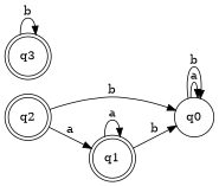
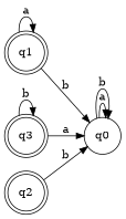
  digraph {
    rankdir=LR
    node [shape=doublecircle]
    q0 [shape=circle]
    q1
    q3
    q2
    q0 -> q0 [label=a]
    q0 -> q0 [label=b]
    q1 -> q0 [label=b]
    q1 -> q1 [label=a]
+   q3 -> q0 [label=a]
    q3 -> q3 [label=b]
    q2 -> q0 [label=b]
-   q2 -> q1 [label=a]
  }
